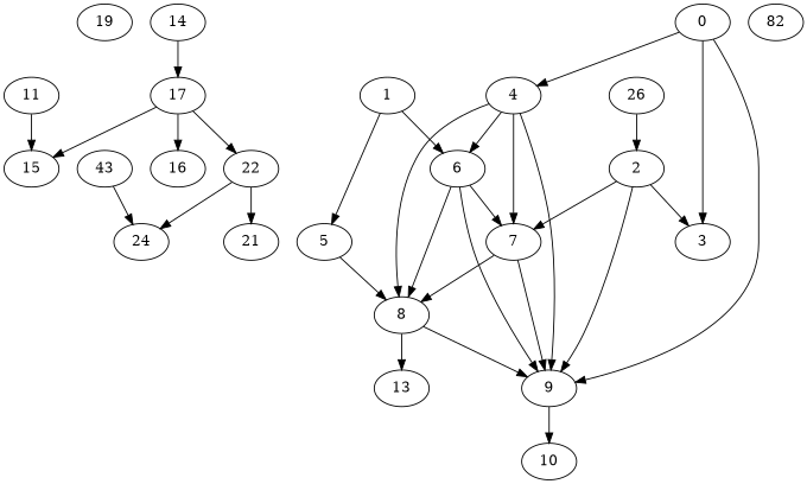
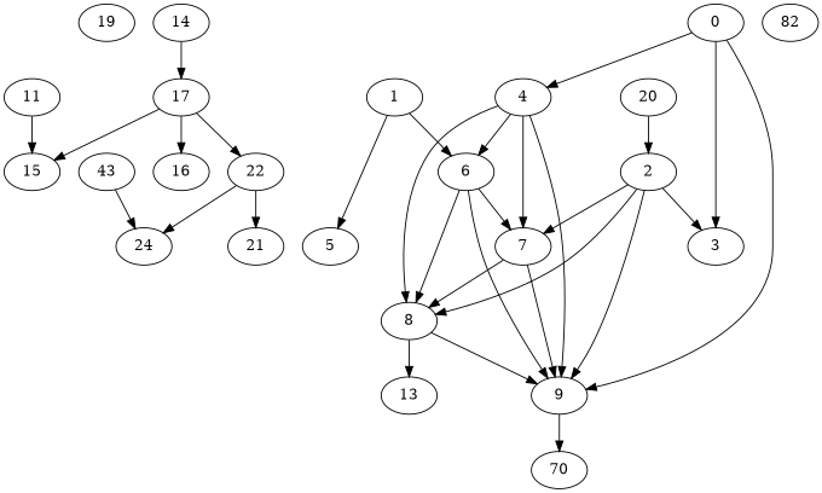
  digraph {
    node [Processor=1 Start=6 Weight=10]
    edge [Weight=15]
    19 [Processor=2 Weight=6]
    17 [Processor=2 Start=23]
    15 [Processor=2 Start=71]
    16 [Processor=2 Start=59 Weight=6]
    22 [Processor=2 Start=43]
    21 [Processor=2 Start=53 Weight=6]
    24 [Processor=2 Start=65 Weight=6]
    14 [Processor=2 Start=12 Weight=11]
    13 [Processor=2 Start=91 Weight=1]
    n10 [Start=21 Weight=9 label=82]
    11 [Processor=2 Start=0 Weight=6]
-   10 [Start=82]
+   10 [Start=82 label=70]
    9 [Start=74 Weight=8]
    8 [Start=66 Weight=8]
    7 [Start=63 Weight=3]
    6 [Start=55 Weight=8]
    5 [Start=45 Weight=7]
    4 [Start=52 Weight=3]
    3 [Processor=2 Start=81]
    2 [Start=40 Weight=5]
    n21 [Start=11 label=43]
    1 [Weight=5]
    0 [Start=0 Weight=6]
-   20 [Start=30 label=26]
+   20 [Start=30]
    17 -> 15
    17 -> 16 [Weight=14]
    17 -> 22
    22 -> 21
    22 -> 24
    14 -> 17
    11 -> 15 [Weight=39]
    9 -> 10 [Weight=48]
    8 -> 13
    8 -> 9 [Weight=39]
    7 -> 9 [Weight=34]
    7 -> 8
    6 -> 9 [Weight=29]
    6 -> 8 [Weight=39]
    6 -> 7
    4 -> 9 [Weight=39]
    4 -> 8 [Weight=48]
    4 -> 7 [Weight=48]
    4 -> 6 [Weight=10]
    2 -> 9 [Weight=29]
-   5 -> 8 [Weight=48]
+   2 -> 8 [Weight=48]
    2 -> 7 [Weight=48]
    2 -> 3 [Weight=10]
    n21 -> 24
    1 -> 6 [Weight=39]
    1 -> 5 [Weight=19]
    0 -> 9 [Weight=44]
    0 -> 4 [Weight=24]
    0 -> 3 [Weight=34]
    20 -> 2 [Weight=48]
  }
